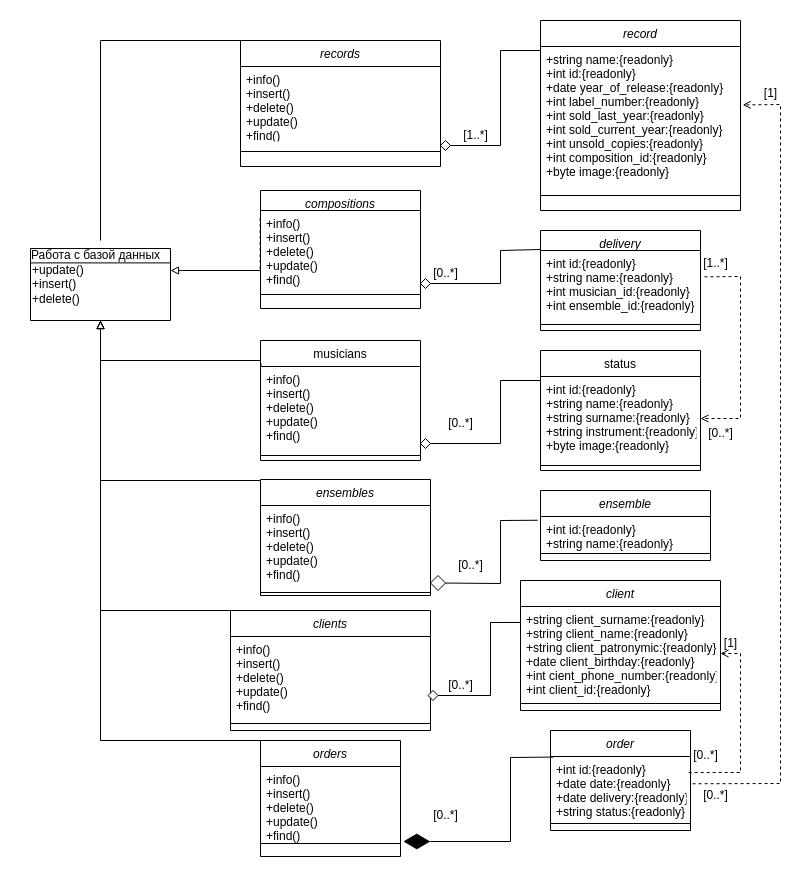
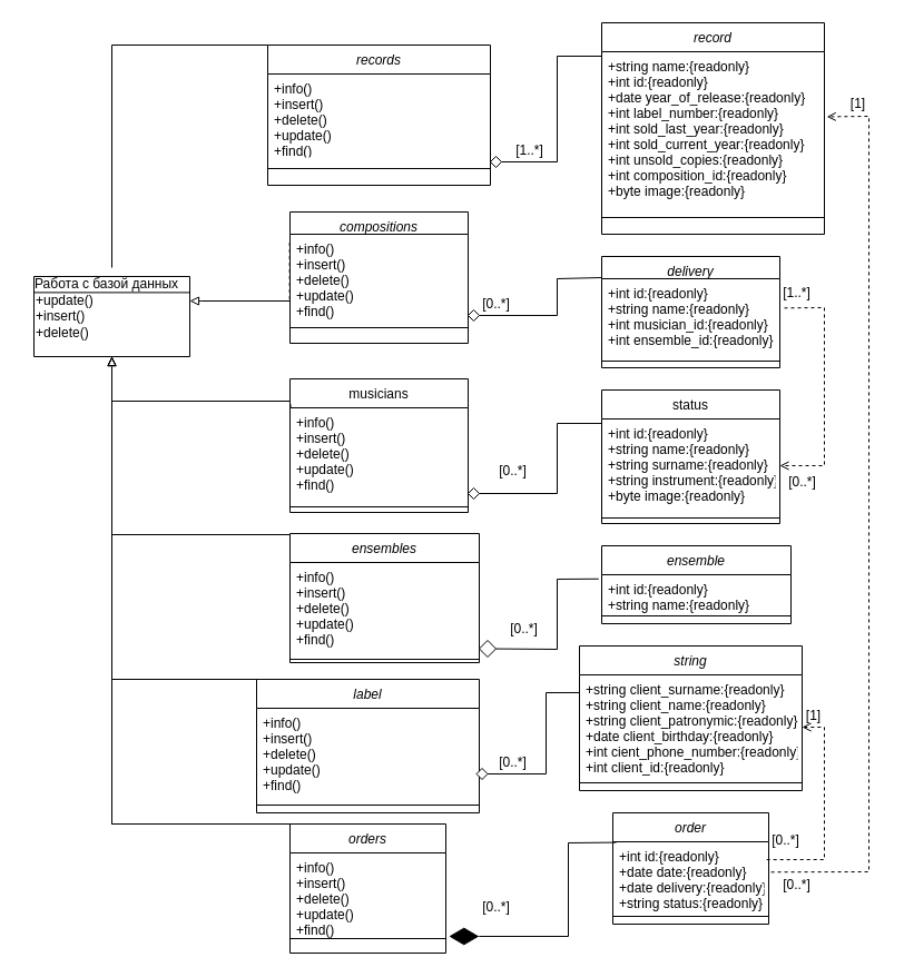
  <mxCell id="0" />
  <mxCell id="1" parent="0" />
  <mxCell id="2" value="ensemble" style="swimlane;fontStyle=2;align=center;verticalAlign=top;childLayout=stackLayout;horizontal=1;startSize=26;horizontalStack=0;resizeParent=1;resizeLast=0;collapsible=1;marginBottom=0;rounded=0;shadow=0;strokeWidth=1;" parent="1" vertex="1"><mxGeometry x="540" y="490" width="170" height="70" as="geometry"><mxRectangle x="40" y="80" width="160" height="26" as="alternateBounds" /></mxGeometry></mxCell>
  <mxCell id="3" value="+int id:{readonly}&#10;+string name:{readonly}&#10;" style="text;align=left;verticalAlign=top;spacingLeft=4;spacingRight=4;overflow=hidden;rotatable=0;points=[[0,0.5],[1,0.5]];portConstraint=eastwest;" parent="2" vertex="1"><mxGeometry y="26" width="170" height="34" as="geometry" /></mxCell>
  <mxCell id="4" value="" style="line;html=1;strokeWidth=1;align=left;verticalAlign=middle;spacingTop=-1;spacingLeft=3;spacingRight=3;rotatable=0;labelPosition=right;points=[];portConstraint=eastwest;" parent="2" vertex="1"><mxGeometry y="60" width="170" height="6" as="geometry" /></mxCell>
  <mxCell id="5" value="status" style="swimlane;fontStyle=0;align=center;verticalAlign=top;childLayout=stackLayout;horizontal=1;startSize=26;horizontalStack=0;resizeParent=1;resizeLast=0;collapsible=1;marginBottom=0;rounded=0;shadow=0;strokeWidth=1;" parent="1" vertex="1"><mxGeometry x="540" y="350" width="160" height="120" as="geometry"><mxRectangle x="400" y="360" width="160" height="26" as="alternateBounds" /></mxGeometry></mxCell>
  <mxCell id="6" value="+int id:{readonly}&#10;+string name:{readonly}&#10;+string surname:{readonly}&#10;+string instrument:{readonly}&#10;+byte image:{readonly}&#10;" style="text;align=left;verticalAlign=top;spacingLeft=4;spacingRight=4;overflow=hidden;rotatable=0;points=[[0,0.5],[1,0.5]];portConstraint=eastwest;fontStyle=0" parent="5" vertex="1"><mxGeometry y="26" width="160" height="84" as="geometry" /></mxCell>
  <mxCell id="7" value="" style="line;html=1;strokeWidth=1;align=left;verticalAlign=middle;spacingTop=-1;spacingLeft=3;spacingRight=3;rotatable=0;labelPosition=right;points=[];portConstraint=eastwest;" parent="5" vertex="1"><mxGeometry y="110" width="160" height="10" as="geometry" /></mxCell>
  <mxCell id="8" value="record" style="swimlane;fontStyle=2;align=center;verticalAlign=top;childLayout=stackLayout;horizontal=1;startSize=26;horizontalStack=0;resizeParent=1;resizeLast=0;collapsible=1;marginBottom=0;rounded=0;shadow=0;strokeWidth=1;" parent="1" vertex="1"><mxGeometry x="540" y="20" width="200" height="190" as="geometry"><mxRectangle x="560" y="10" width="160" height="26" as="alternateBounds" /></mxGeometry></mxCell>
  <mxCell id="9" value="+string name:{readonly}&#10;+int id:{readonly}&#10;+date year_of_release:{readonly}&#10;+int label_number:{readonly}&#10;+int sold_last_year:{readonly}&#10;+int sold_current_year:{readonly}&#10;+int unsold_copies:{readonly} &#10;+int composition_id:{readonly}&#10;+byte image:{readonly}" style="text;align=left;verticalAlign=top;spacingLeft=4;spacingRight=4;overflow=hidden;rotatable=0;points=[[0,0.5],[1,0.5]];portConstraint=eastwest;" parent="8" vertex="1"><mxGeometry y="26" width="200" height="134" as="geometry" /></mxCell>
  <mxCell id="10" value="" style="line;html=1;strokeWidth=1;align=left;verticalAlign=middle;spacingTop=-1;spacingLeft=3;spacingRight=3;rotatable=0;labelPosition=right;points=[];portConstraint=eastwest;" parent="8" vertex="1"><mxGeometry y="160" width="200" height="30" as="geometry" /></mxCell>
- <mxCell id="11" value="client" style="swimlane;fontStyle=2;align=center;verticalAlign=top;childLayout=stackLayout;horizontal=1;startSize=26;horizontalStack=0;resizeParent=1;resizeLast=0;collapsible=1;marginBottom=0;rounded=0;shadow=0;strokeWidth=1;" parent="1" vertex="1"><mxGeometry x="520" y="580" width="200" height="130" as="geometry"><mxRectangle x="200" y="220" width="160" height="26" as="alternateBounds" /></mxGeometry></mxCell>
+ <mxCell id="11" value="string" style="swimlane;fontStyle=2;align=center;verticalAlign=top;childLayout=stackLayout;horizontal=1;startSize=26;horizontalStack=0;resizeParent=1;resizeLast=0;collapsible=1;marginBottom=0;rounded=0;shadow=0;strokeWidth=1;" parent="1" vertex="1"><mxGeometry x="520" y="580" width="200" height="130" as="geometry"><mxRectangle x="200" y="220" width="160" height="26" as="alternateBounds" /></mxGeometry></mxCell>
  <mxCell id="12" value="+string client_surname:{readonly}&#10;+string client_name:{readonly}&#10;+string client_patronymic:{readonly}&#10;+date client_birthday:{readonly}&#10;+int cient_phone_number:{readonly}&#10;+int client_id:{readonly}&#10;" style="text;align=left;verticalAlign=top;spacingLeft=4;spacingRight=4;overflow=hidden;rotatable=0;points=[[0,0.5],[1,0.5]];portConstraint=eastwest;" parent="11" vertex="1"><mxGeometry y="26" width="200" height="94" as="geometry" /></mxCell>
  <mxCell id="13" value="" style="line;html=1;strokeWidth=1;align=left;verticalAlign=middle;spacingTop=-1;spacingLeft=3;spacingRight=3;rotatable=0;labelPosition=right;points=[];portConstraint=eastwest;" parent="11" vertex="1"><mxGeometry y="120" width="200" height="6" as="geometry" /></mxCell>
  <mxCell id="14" value="delivery" style="swimlane;fontStyle=2;align=center;verticalAlign=top;childLayout=stackLayout;horizontal=1;startSize=20;horizontalStack=0;resizeParent=1;resizeLast=0;collapsible=1;marginBottom=0;rounded=0;shadow=0;strokeWidth=1;" parent="1" vertex="1"><mxGeometry x="540" y="230" width="160" height="100" as="geometry"><mxRectangle x="580" y="220" width="160" height="26" as="alternateBounds" /></mxGeometry></mxCell>
  <mxCell id="15" value="+int id:{readonly}&#10;+string name:{readonly}&#10;+int musician_id:{readonly}&#10;+int ensemble_id:{readonly}" style="text;align=left;verticalAlign=top;spacingLeft=4;spacingRight=4;overflow=hidden;rotatable=0;points=[[0,0.5],[1,0.5]];portConstraint=eastwest;" parent="14" vertex="1"><mxGeometry y="20" width="160" height="70" as="geometry" /></mxCell>
  <mxCell id="16" value="" style="line;html=1;strokeWidth=1;align=left;verticalAlign=middle;spacingTop=-1;spacingLeft=3;spacingRight=3;rotatable=0;labelPosition=right;points=[];portConstraint=eastwest;" parent="14" vertex="1"><mxGeometry y="90" width="160" height="8" as="geometry" /></mxCell>
  <mxCell id="17" value="order" style="swimlane;fontStyle=2;align=center;verticalAlign=top;childLayout=stackLayout;horizontal=1;startSize=26;horizontalStack=0;resizeParent=1;resizeLast=0;collapsible=1;marginBottom=0;rounded=0;shadow=0;strokeWidth=1;" vertex="1" parent="1"><mxGeometry x="550" y="730" width="140" height="100" as="geometry"><mxRectangle x="200" y="220" width="160" height="26" as="alternateBounds" /></mxGeometry></mxCell>
  <mxCell id="18" value="+int id:{readonly}&#10;+date date:{readonly}&#10;+date delivery:{readonly}&#10;+string status:{readonly}&#10;" style="text;align=left;verticalAlign=top;spacingLeft=4;spacingRight=4;overflow=hidden;rotatable=0;points=[[0,0.5],[1,0.5]];portConstraint=eastwest;" vertex="1" parent="17"><mxGeometry y="26" width="140" height="64" as="geometry" /></mxCell>
  <mxCell id="19" value="" style="line;html=1;strokeWidth=1;align=left;verticalAlign=middle;spacingTop=-1;spacingLeft=3;spacingRight=3;rotatable=0;labelPosition=right;points=[];portConstraint=eastwest;" vertex="1" parent="17"><mxGeometry y="90" width="140" height="6" as="geometry" /></mxCell>
  <mxCell id="20" value="" style="html=1;verticalAlign=bottom;labelBackgroundColor=none;endArrow=open;endFill=0;dashed=1;rounded=0;exitX=1.015;exitY=0.426;exitDx=0;exitDy=0;exitPerimeter=0;entryX=1.011;entryY=0.436;entryDx=0;entryDy=0;entryPerimeter=0;" edge="1" parent="1" source="18" target="9"><mxGeometry width="160" relative="1" as="geometry"><mxPoint x="840" y="670" as="sourcePoint" /><mxPoint x="730" y="670.38" as="targetPoint" /><Array as="points"><mxPoint x="780" y="783" /><mxPoint x="780" y="450" /><mxPoint x="780" y="104" /></Array></mxGeometry></mxCell>
  <mxCell id="21" value="[1]" style="text;html=1;align=center;verticalAlign=middle;resizable=0;points=[];autosize=1;strokeColor=none;fillColor=none;" vertex="1" parent="1"><mxGeometry x="750" y="78" width="40" height="30" as="geometry" /></mxCell>
  <mxCell id="22" value="[0..*]" style="text;html=1;align=center;verticalAlign=middle;resizable=0;points=[];autosize=1;strokeColor=none;fillColor=none;" vertex="1" parent="1"><mxGeometry x="690" y="780" width="50" height="30" as="geometry" /></mxCell>
  <mxCell id="23" value="" style="html=1;verticalAlign=bottom;labelBackgroundColor=none;endArrow=open;endFill=0;dashed=1;rounded=0;exitX=1.025;exitY=0.376;exitDx=0;exitDy=0;exitPerimeter=0;entryX=1;entryY=0.5;entryDx=0;entryDy=0;" edge="1" parent="1" source="15" target="6"><mxGeometry width="160" relative="1" as="geometry"><mxPoint x="880" y="310" as="sourcePoint" /><mxPoint x="770" y="310.38" as="targetPoint" /><Array as="points"><mxPoint x="740" y="276" /><mxPoint x="740" y="418" /></Array></mxGeometry></mxCell>
  <mxCell id="24" value="[1..*]" style="text;html=1;align=center;verticalAlign=middle;resizable=0;points=[];autosize=1;strokeColor=none;fillColor=none;" vertex="1" parent="1"><mxGeometry x="690" y="248" width="50" height="30" as="geometry" /></mxCell>
  <mxCell id="25" value="[0..*]" style="text;html=1;align=center;verticalAlign=middle;resizable=0;points=[];autosize=1;strokeColor=none;fillColor=none;" vertex="1" parent="1"><mxGeometry x="695" y="418" width="50" height="30" as="geometry" /></mxCell>
  <mxCell id="26" value="" style="html=1;verticalAlign=bottom;labelBackgroundColor=none;endArrow=open;endFill=0;dashed=1;rounded=0;exitX=0.987;exitY=0.251;exitDx=0;exitDy=0;exitPerimeter=0;entryX=1;entryY=0.5;entryDx=0;entryDy=0;" edge="1" parent="1" source="18" target="12"><mxGeometry width="160" relative="1" as="geometry"><mxPoint x="880" y="630" as="sourcePoint" /><mxPoint x="770" y="630.38" as="targetPoint" /><Array as="points"><mxPoint x="740" y="772" /><mxPoint x="740" y="653" /></Array></mxGeometry></mxCell>
  <mxCell id="27" value="[1]" style="text;html=1;align=center;verticalAlign=middle;resizable=0;points=[];autosize=1;strokeColor=none;fillColor=none;" vertex="1" parent="1"><mxGeometry x="710" y="628" width="40" height="30" as="geometry" /></mxCell>
  <mxCell id="28" value="[0..*]" style="text;html=1;align=center;verticalAlign=middle;resizable=0;points=[];autosize=1;strokeColor=none;fillColor=none;" vertex="1" parent="1"><mxGeometry x="680" y="740" width="50" height="30" as="geometry" /></mxCell>
  <mxCell id="29" value="records" style="swimlane;fontStyle=2;align=center;verticalAlign=top;childLayout=stackLayout;horizontal=1;startSize=26;horizontalStack=0;resizeParent=1;resizeLast=0;collapsible=1;marginBottom=0;rounded=0;shadow=0;strokeWidth=1;" vertex="1" parent="1"><mxGeometry x="240" y="40" width="200" height="126" as="geometry"><mxRectangle x="560" y="10" width="160" height="26" as="alternateBounds" /></mxGeometry></mxCell>
  <mxCell id="30" value="+info()&#10;+insert()&#10;+delete()&#10;+update()&#10;+find()&#10;" style="text;align=left;verticalAlign=top;spacingLeft=4;spacingRight=4;overflow=hidden;rotatable=0;points=[[0,0.5],[1,0.5]];portConstraint=eastwest;" vertex="1" parent="29"><mxGeometry y="26" width="200" height="70" as="geometry" /></mxCell>
  <mxCell id="31" value="" style="line;html=1;strokeWidth=1;align=left;verticalAlign=middle;spacingTop=-1;spacingLeft=3;spacingRight=3;rotatable=0;labelPosition=right;points=[];portConstraint=eastwest;" vertex="1" parent="29"><mxGeometry y="96" width="200" height="30" as="geometry" /></mxCell>
  <mxCell id="32" value="" style="rhombus;aspect=fixed;" vertex="1" parent="1"><mxGeometry x="440" y="140" width="10" height="10" as="geometry" /></mxCell>
  <mxCell id="33" value="" style="endArrow=none;html=1;rounded=0;align=center;verticalAlign=bottom;labelBackgroundColor=none;" edge="1" source="32" parent="1"><mxGeometry relative="1" as="geometry"><mxPoint x="540" y="50" as="targetPoint" /><Array as="points"><mxPoint x="500" y="145" /><mxPoint x="500" y="50" /></Array></mxGeometry></mxCell>
  <mxCell id="34" value="[1..*]" style="text;html=1;align=center;verticalAlign=middle;resizable=0;points=[];autosize=1;strokeColor=none;fillColor=none;" vertex="1" parent="1"><mxGeometry x="450" y="120" width="50" height="30" as="geometry" /></mxCell>
  <mxCell id="35" value="compositions" style="swimlane;fontStyle=2;align=center;verticalAlign=top;childLayout=stackLayout;horizontal=1;startSize=20;horizontalStack=0;resizeParent=1;resizeLast=0;collapsible=1;marginBottom=0;rounded=0;shadow=0;strokeWidth=1;" vertex="1" parent="1"><mxGeometry x="260" y="190" width="160" height="118" as="geometry"><mxRectangle x="580" y="220" width="160" height="26" as="alternateBounds" /></mxGeometry></mxCell>
  <mxCell id="36" value="+info()&#10;+insert()&#10;+delete()&#10;+update()&#10;+find()&#10;" style="text;align=left;verticalAlign=top;spacingLeft=4;spacingRight=4;overflow=hidden;rotatable=0;points=[[0,0.5],[1,0.5]];portConstraint=eastwest;" vertex="1" parent="35"><mxGeometry y="20" width="160" height="80" as="geometry" /></mxCell>
  <mxCell id="37" value="" style="line;html=1;strokeWidth=1;align=left;verticalAlign=middle;spacingTop=-1;spacingLeft=3;spacingRight=3;rotatable=0;labelPosition=right;points=[];portConstraint=eastwest;" vertex="1" parent="35"><mxGeometry y="100" width="160" height="8" as="geometry" /></mxCell>
  <mxCell id="38" value="" style="rhombus;aspect=fixed;" vertex="1" parent="1"><mxGeometry x="420" y="278" width="10" height="10" as="geometry" /></mxCell>
  <mxCell id="39" value="" style="endArrow=none;html=1;rounded=0;align=center;verticalAlign=bottom;labelBackgroundColor=none;" edge="1" source="38" parent="1"><mxGeometry relative="1" as="geometry"><mxPoint x="540" y="249" as="targetPoint" /><Array as="points"><mxPoint x="500" y="283" /><mxPoint x="500" y="250" /></Array></mxGeometry></mxCell>
  <mxCell id="40" value="[0..*]" style="text;html=1;align=center;verticalAlign=middle;resizable=0;points=[];autosize=1;strokeColor=none;fillColor=none;" vertex="1" parent="1"><mxGeometry x="420" y="258" width="50" height="30" as="geometry" /></mxCell>
  <mxCell id="41" value="musicians" style="swimlane;fontStyle=0;align=center;verticalAlign=top;childLayout=stackLayout;horizontal=1;startSize=26;horizontalStack=0;resizeParent=1;resizeLast=0;collapsible=1;marginBottom=0;rounded=0;shadow=0;strokeWidth=1;" vertex="1" parent="1"><mxGeometry x="260" y="340" width="160" height="120" as="geometry"><mxRectangle x="400" y="360" width="160" height="26" as="alternateBounds" /></mxGeometry></mxCell>
  <mxCell id="42" value="+info()&#10;+insert()&#10;+delete()&#10;+update()&#10;+find()" style="text;align=left;verticalAlign=top;spacingLeft=4;spacingRight=4;overflow=hidden;rotatable=0;points=[[0,0.5],[1,0.5]];portConstraint=eastwest;fontStyle=0" vertex="1" parent="41"><mxGeometry y="26" width="160" height="84" as="geometry" /></mxCell>
  <mxCell id="43" value="" style="line;html=1;strokeWidth=1;align=left;verticalAlign=middle;spacingTop=-1;spacingLeft=3;spacingRight=3;rotatable=0;labelPosition=right;points=[];portConstraint=eastwest;" vertex="1" parent="41"><mxGeometry y="110" width="160" height="10" as="geometry" /></mxCell>
  <mxCell id="44" value="" style="rhombus;aspect=fixed;" vertex="1" parent="1"><mxGeometry x="420" y="438" width="10" height="10" as="geometry" /></mxCell>
  <mxCell id="45" value="" style="endArrow=none;html=1;rounded=0;align=center;verticalAlign=bottom;labelBackgroundColor=none;" edge="1" source="44" parent="1"><mxGeometry relative="1" as="geometry"><mxPoint x="540" y="380" as="targetPoint" /><Array as="points"><mxPoint x="500" y="443" /><mxPoint x="500" y="380" /></Array></mxGeometry></mxCell>
  <mxCell id="46" value="[0..*]" style="text;html=1;align=center;verticalAlign=middle;resizable=0;points=[];autosize=1;strokeColor=none;fillColor=none;" vertex="1" parent="1"><mxGeometry x="435" y="408" width="50" height="30" as="geometry" /></mxCell>
  <mxCell id="47" value="ensembles" style="swimlane;fontStyle=2;align=center;verticalAlign=top;childLayout=stackLayout;horizontal=1;startSize=26;horizontalStack=0;resizeParent=1;resizeLast=0;collapsible=1;marginBottom=0;rounded=0;shadow=0;strokeWidth=1;" vertex="1" parent="1"><mxGeometry x="260" y="479" width="170" height="116" as="geometry"><mxRectangle x="40" y="80" width="160" height="26" as="alternateBounds" /></mxGeometry></mxCell>
  <mxCell id="48" value="+info()&#10;+insert()&#10;+delete()&#10;+update()&#10;+find()&#10;" style="text;align=left;verticalAlign=top;spacingLeft=4;spacingRight=4;overflow=hidden;rotatable=0;points=[[0,0.5],[1,0.5]];portConstraint=eastwest;" vertex="1" parent="47"><mxGeometry y="26" width="170" height="84" as="geometry" /></mxCell>
  <mxCell id="49" value="" style="line;html=1;strokeWidth=1;align=left;verticalAlign=middle;spacingTop=-1;spacingLeft=3;spacingRight=3;rotatable=0;labelPosition=right;points=[];portConstraint=eastwest;" vertex="1" parent="47"><mxGeometry y="110" width="170" height="6" as="geometry" /></mxCell>
  <mxCell id="50" value="" style="rhombus;aspect=fixed;" vertex="1" parent="1"><mxGeometry x="430" y="575" width="15" height="15" as="geometry" /></mxCell>
  <mxCell id="51" value="" style="endArrow=none;html=1;rounded=0;align=center;verticalAlign=bottom;labelBackgroundColor=none;entryX=-0.016;entryY=0.11;entryDx=0;entryDy=0;entryPerimeter=0;" edge="1" source="50" parent="1" target="3"><mxGeometry relative="1" as="geometry"><mxPoint x="600" y="550" as="targetPoint" /><Array as="points"><mxPoint x="500" y="583" /><mxPoint x="500" y="520" /></Array></mxGeometry></mxCell>
  <mxCell id="52" value="[0..*]" style="text;html=1;align=center;verticalAlign=middle;resizable=0;points=[];autosize=1;strokeColor=none;fillColor=none;" vertex="1" parent="1"><mxGeometry x="445" y="550" width="50" height="30" as="geometry" /></mxCell>
- <mxCell id="53" value="clients" style="swimlane;fontStyle=2;align=center;verticalAlign=top;childLayout=stackLayout;horizontal=1;startSize=26;horizontalStack=0;resizeParent=1;resizeLast=0;collapsible=1;marginBottom=0;rounded=0;shadow=0;strokeWidth=1;" vertex="1" parent="1"><mxGeometry x="230" y="610" width="200" height="120" as="geometry"><mxRectangle x="200" y="220" width="160" height="26" as="alternateBounds" /></mxGeometry></mxCell>
+ <mxCell id="53" value="label" style="swimlane;fontStyle=2;align=center;verticalAlign=top;childLayout=stackLayout;horizontal=1;startSize=26;horizontalStack=0;resizeParent=1;resizeLast=0;collapsible=1;marginBottom=0;rounded=0;shadow=0;strokeWidth=1;" vertex="1" parent="1"><mxGeometry x="230" y="610" width="200" height="120" as="geometry"><mxRectangle x="200" y="220" width="160" height="26" as="alternateBounds" /></mxGeometry></mxCell>
  <mxCell id="54" value="+info()&#10;+insert()&#10;+delete()&#10;+update()&#10;+find()&#10;" style="text;align=left;verticalAlign=top;spacingLeft=4;spacingRight=4;overflow=hidden;rotatable=0;points=[[0,0.5],[1,0.5]];portConstraint=eastwest;" vertex="1" parent="53"><mxGeometry y="26" width="200" height="84" as="geometry" /></mxCell>
  <mxCell id="55" value="" style="line;html=1;strokeWidth=1;align=left;verticalAlign=middle;spacingTop=-1;spacingLeft=3;spacingRight=3;rotatable=0;labelPosition=right;points=[];portConstraint=eastwest;" vertex="1" parent="53"><mxGeometry y="110" width="200" height="6" as="geometry" /></mxCell>
  <mxCell id="56" value="" style="rhombus;aspect=fixed;" vertex="1" parent="1"><mxGeometry x="427.5" y="690" width="10" height="10" as="geometry" /></mxCell>
  <mxCell id="57" value="" style="endArrow=none;html=1;rounded=0;align=center;verticalAlign=bottom;labelBackgroundColor=none;entryX=0.002;entryY=0.17;entryDx=0;entryDy=0;entryPerimeter=0;" edge="1" source="56" parent="1" target="12"><mxGeometry relative="1" as="geometry"><mxPoint x="530" y="700" as="targetPoint" /><Array as="points"><mxPoint x="490" y="695" /><mxPoint x="490" y="622" /></Array></mxGeometry></mxCell>
  <mxCell id="58" value="[0..*]" style="text;html=1;align=center;verticalAlign=middle;resizable=0;points=[];autosize=1;strokeColor=none;fillColor=none;" vertex="1" parent="1"><mxGeometry x="435" y="670" width="50" height="30" as="geometry" /></mxCell>
  <mxCell id="59" value="orders" style="swimlane;fontStyle=2;align=center;verticalAlign=top;childLayout=stackLayout;horizontal=1;startSize=26;horizontalStack=0;resizeParent=1;resizeLast=0;collapsible=1;marginBottom=0;rounded=0;shadow=0;strokeWidth=1;" vertex="1" parent="1"><mxGeometry x="260" y="740" width="140" height="116" as="geometry"><mxRectangle x="200" y="220" width="160" height="26" as="alternateBounds" /></mxGeometry></mxCell>
  <mxCell id="60" value="+info()&#10;+insert()&#10;+delete()&#10;+update()&#10;+find()&#10;" style="text;align=left;verticalAlign=top;spacingLeft=4;spacingRight=4;overflow=hidden;rotatable=0;points=[[0,0.5],[1,0.5]];portConstraint=eastwest;" vertex="1" parent="59"><mxGeometry y="26" width="140" height="74" as="geometry" /></mxCell>
  <mxCell id="61" value="" style="line;html=1;strokeWidth=1;align=left;verticalAlign=middle;spacingTop=-1;spacingLeft=3;spacingRight=3;rotatable=0;labelPosition=right;points=[];portConstraint=eastwest;" vertex="1" parent="59"><mxGeometry y="100" width="140" height="6" as="geometry" /></mxCell>
  <mxCell id="62" value="[0..*]" style="text;html=1;align=center;verticalAlign=middle;resizable=0;points=[];autosize=1;strokeColor=none;fillColor=none;" vertex="1" parent="1"><mxGeometry x="420" y="800" width="50" height="30" as="geometry" /></mxCell>
  <mxCell id="63" value="" style="endArrow=diamondThin;endFill=1;endSize=24;html=1;rounded=0;exitX=0.021;exitY=0.009;exitDx=0;exitDy=0;exitPerimeter=0;entryX=1.02;entryY=1.013;entryDx=0;entryDy=0;entryPerimeter=0;" edge="1" parent="1" source="18" target="60"><mxGeometry width="160" relative="1" as="geometry"><mxPoint x="60" y="751" as="sourcePoint" /><mxPoint x="190" y="856" as="targetPoint" /><Array as="points"><mxPoint x="510" y="757" /><mxPoint x="510" y="841" /><mxPoint x="430" y="841" /></Array></mxGeometry></mxCell>
  <mxCell id="64" value="+update()&lt;div&gt;+insert()&lt;/div&gt;&lt;div&gt;+delete()&lt;/div&gt;" style="html=1;outlineConnect=0;whiteSpace=wrap;fillColor=#FFFFFF;shape=mxgraph.archimate3.passive;align=left;" vertex="1" parent="1"><mxGeometry x="30" y="248" width="140" height="72" as="geometry" /></mxCell>
  <mxCell id="65" value="Работа с базой данных" style="text;html=1;align=center;verticalAlign=middle;resizable=0;points=[];autosize=1;strokeColor=none;fillColor=none;" vertex="1" parent="1"><mxGeometry x="20" y="240" width="150" height="30" as="geometry" /></mxCell>
  <mxCell id="66" value="" style="endArrow=none;html=1;rounded=0;" edge="1" parent="1"><mxGeometry width="50" height="50" relative="1" as="geometry"><mxPoint x="100" y="240" as="sourcePoint" /><mxPoint x="240" y="40" as="targetPoint" /><Array as="points"><mxPoint x="100" y="40" /></Array></mxGeometry></mxCell>
  <mxCell id="67" value="" style="edgeStyle=elbowEdgeStyle;html=1;endArrow=block;elbow=vertical;endFill=0;dashed=1;rounded=0;exitX=-0.002;exitY=0.094;exitDx=0;exitDy=0;exitPerimeter=0;" edge="1" parent="1" source="36" target="64"><mxGeometry width="160" relative="1" as="geometry"><mxPoint x="220" y="220" as="sourcePoint" /><mxPoint x="170" y="290" as="targetPoint" /><Array as="points"><mxPoint x="220" y="270" /></Array></mxGeometry></mxCell>
  <mxCell id="68" value="" style="endArrow=none;html=1;rounded=0;" edge="1" parent="1"><mxGeometry width="50" height="50" relative="1" as="geometry"><mxPoint x="180" y="270" as="sourcePoint" /><mxPoint x="260" y="270" as="targetPoint" /></mxGeometry></mxCell>
  <mxCell id="69" value="" style="edgeStyle=elbowEdgeStyle;html=1;endArrow=block;elbow=vertical;endFill=0;dashed=1;rounded=0;exitX=0.003;exitY=-0.002;exitDx=0;exitDy=0;exitPerimeter=0;" edge="1" parent="1" source="42" target="64"><mxGeometry width="160" relative="1" as="geometry"><mxPoint x="220" y="308" as="sourcePoint" /><mxPoint x="130" y="360" as="targetPoint" /><Array as="points"><mxPoint x="180" y="360" /></Array></mxGeometry></mxCell>
  <mxCell id="70" value="" style="endArrow=none;html=1;rounded=0;" edge="1" parent="1"><mxGeometry width="50" height="50" relative="1" as="geometry"><mxPoint x="100" y="330" as="sourcePoint" /><mxPoint x="260" y="360" as="targetPoint" /><Array as="points"><mxPoint x="100" y="360" /></Array></mxGeometry></mxCell>
  <mxCell id="71" value="" style="edgeStyle=elbowEdgeStyle;html=1;endArrow=block;elbow=vertical;endFill=0;dashed=1;rounded=0;exitX=-0.009;exitY=0.021;exitDx=0;exitDy=0;exitPerimeter=0;" edge="1" parent="1" target="64"><mxGeometry width="160" relative="1" as="geometry"><mxPoint x="260" y="486" as="sourcePoint" /><mxPoint x="101" y="438" as="targetPoint" /><Array as="points"><mxPoint x="180" y="480" /></Array></mxGeometry></mxCell>
  <mxCell id="72" value="" style="endArrow=none;html=1;rounded=0;" edge="1" parent="1"><mxGeometry width="50" height="50" relative="1" as="geometry"><mxPoint x="260" y="480" as="sourcePoint" /><mxPoint x="100" y="360" as="targetPoint" /><Array as="points"><mxPoint x="100" y="480" /></Array></mxGeometry></mxCell>
  <mxCell id="73" value="" style="edgeStyle=elbowEdgeStyle;html=1;endArrow=block;elbow=vertical;endFill=0;dashed=1;rounded=0;exitX=-0.009;exitY=0.021;exitDx=0;exitDy=0;exitPerimeter=0;" edge="1" parent="1" target="64"><mxGeometry width="160" relative="1" as="geometry"><mxPoint x="230" y="619" as="sourcePoint" /><mxPoint x="71" y="571" as="targetPoint" /><Array as="points"><mxPoint x="190" y="610" /></Array></mxGeometry></mxCell>
  <mxCell id="74" value="" style="endArrow=none;html=1;rounded=0;entryX=0;entryY=0;entryDx=0;entryDy=0;" edge="1" parent="1" target="53"><mxGeometry width="50" height="50" relative="1" as="geometry"><mxPoint x="100" y="480" as="sourcePoint" /><mxPoint x="360" y="520" as="targetPoint" /><Array as="points"><mxPoint x="100" y="480" /><mxPoint x="100" y="610" /></Array></mxGeometry></mxCell>
  <mxCell id="75" value="" style="edgeStyle=elbowEdgeStyle;html=1;endArrow=block;elbow=vertical;endFill=0;dashed=1;rounded=0;exitX=-0.009;exitY=0.021;exitDx=0;exitDy=0;exitPerimeter=0;" edge="1" parent="1" target="64"><mxGeometry width="160" relative="1" as="geometry"><mxPoint x="260" y="748" as="sourcePoint" /><mxPoint x="101" y="700" as="targetPoint" /><Array as="points"><mxPoint x="181" y="740" /></Array></mxGeometry></mxCell>
  <mxCell id="76" value="" style="endArrow=none;html=1;rounded=0;" edge="1" parent="1"><mxGeometry width="50" height="50" relative="1" as="geometry"><mxPoint x="100" y="610" as="sourcePoint" /><mxPoint x="260" y="740" as="targetPoint" /><Array as="points"><mxPoint x="100" y="740" /></Array></mxGeometry></mxCell>
